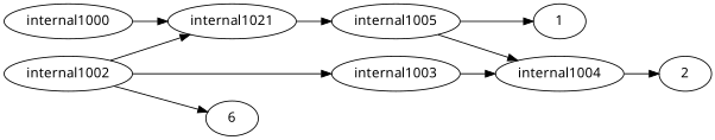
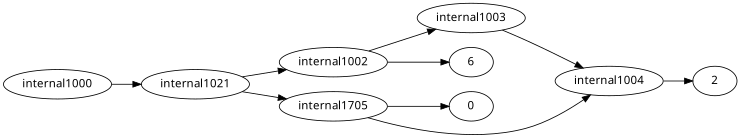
  strict digraph {
    fontname="Noto Sans"
    rankdir=LR
    node [fontname="Noto Sans"]
    edge [fontname="Noto Sans"]
    n1 [label=internal1021]
    internal1000
    internal1002
-   internal1005
+   internal1005 [label=internal1705]
    internal1003
    n6 [label=6]
-   1
+   1 [label=0]
    internal1004
    2
-   internal1002 -> n1
+   n1 -> internal1002
    n1 -> internal1005
    internal1000 -> n1
    internal1002 -> internal1003
    internal1002 -> n6
    internal1005 -> 1
    internal1005 -> internal1004
    internal1003 -> internal1004
    internal1004 -> 2
  }
